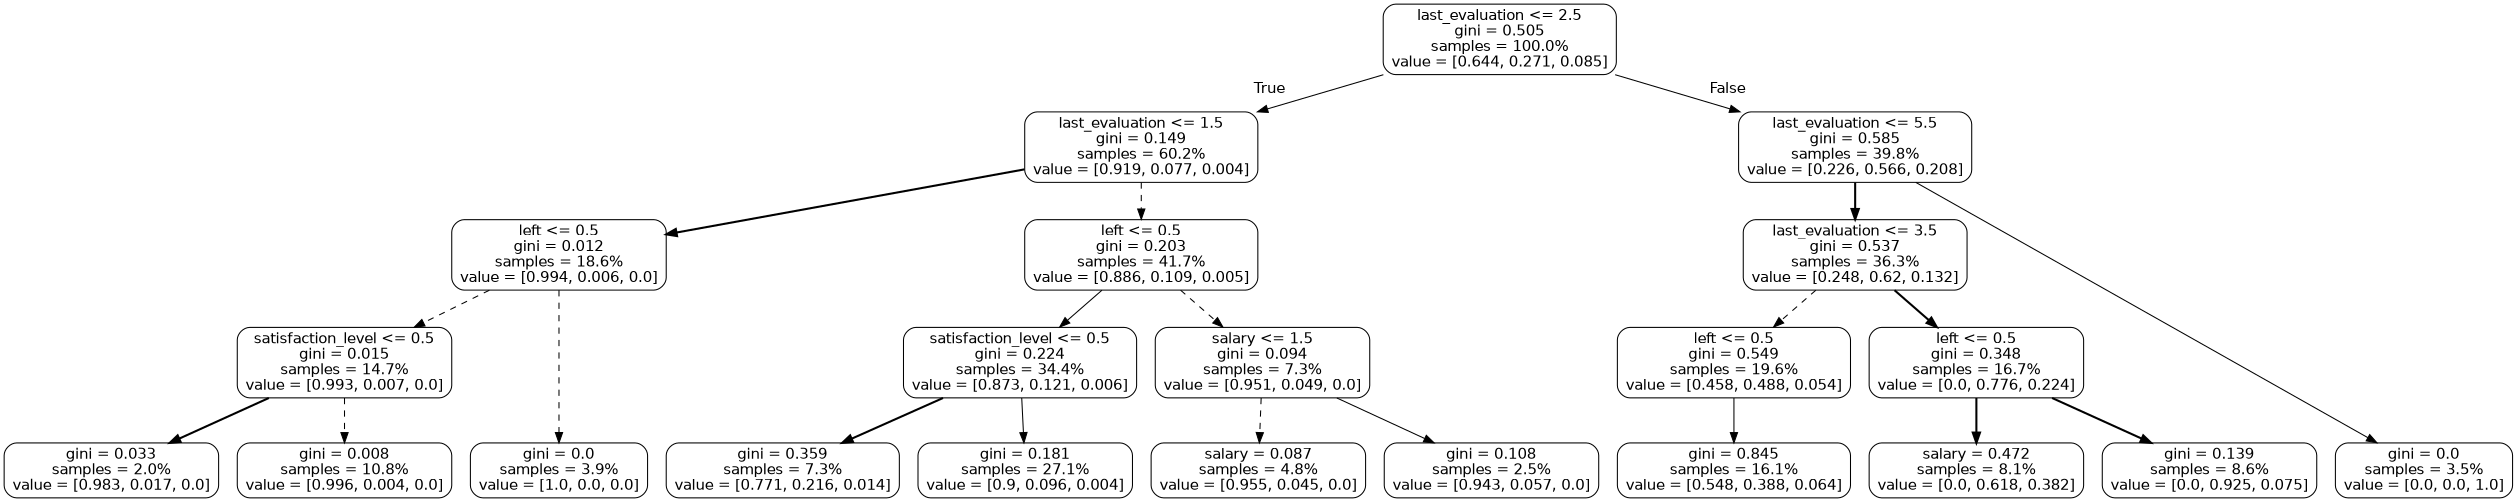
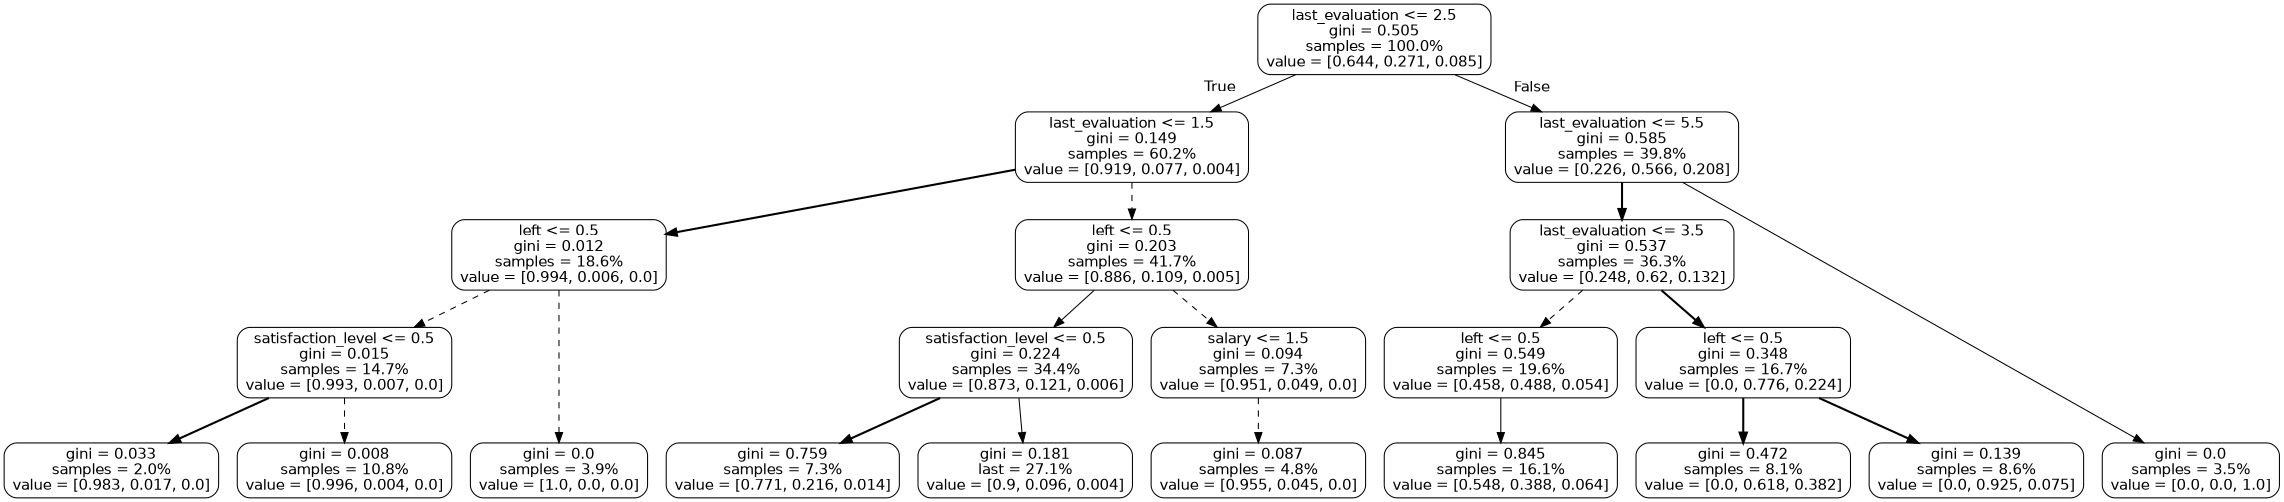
  digraph {
    ranksep=equally
    splines=polyline
    node [color=black fontname=helvetica shape=box style=rounded]
    edge [fontname=helvetica style=solid]
    n1 [label="last_evaluation <= 2.5\ngini = 0.505\nsamples = 100.0%\nvalue = [0.644, 0.271, 0.085]"]
    n2 [label="last_evaluation <= 1.5\ngini = 0.149\nsamples = 60.2%\nvalue = [0.919, 0.077, 0.004]"]
    n3 [label="last_evaluation <= 5.5\ngini = 0.585\nsamples = 39.8%\nvalue = [0.226, 0.566, 0.208]"]
    n4 [label="left <= 0.5\ngini = 0.012\nsamples = 18.6%\nvalue = [0.994, 0.006, 0.0]"]
    n5 [label="left <= 0.5\ngini = 0.203\nsamples = 41.7%\nvalue = [0.886, 0.109, 0.005]"]
    n6 [label="last_evaluation <= 3.5\ngini = 0.537\nsamples = 36.3%\nvalue = [0.248, 0.62, 0.132]"]
    n7 [label="satisfaction_level <= 0.5\ngini = 0.015\nsamples = 14.7%\nvalue = [0.993, 0.007, 0.0]"]
    n8 [label="satisfaction_level <= 0.5\ngini = 0.224\nsamples = 34.4%\nvalue = [0.873, 0.121, 0.006]"]
    n9 [label="salary <= 1.5\ngini = 0.094\nsamples = 7.3%\nvalue = [0.951, 0.049, 0.0]"]
    n10 [label="left <= 0.5\ngini = 0.549\nsamples = 19.6%\nvalue = [0.458, 0.488, 0.054]"]
    n11 [label="left <= 0.5\ngini = 0.348\nsamples = 16.7%\nvalue = [0.0, 0.776, 0.224]"]
    n12 [label="gini = 0.033\nsamples = 2.0%\nvalue = [0.983, 0.017, 0.0]"]
    n13 [label="gini = 0.008\nsamples = 10.8%\nvalue = [0.996, 0.004, 0.0]"]
    n14 [label="gini = 0.0\nsamples = 3.9%\nvalue = [1.0, 0.0, 0.0]"]
-   n15 [label="gini = 0.359\nsamples = 7.3%\nvalue = [0.771, 0.216, 0.014]"]
-   n16 [label="gini = 0.181\nsamples = 27.1%\nvalue = [0.9, 0.096, 0.004]"]
-   n17 [label="salary = 0.087\nsamples = 4.8%\nvalue = [0.955, 0.045, 0.0]"]
-   n18 [label="gini = 0.108\nsamples = 2.5%\nvalue = [0.943, 0.057, 0.0]"]
+   n15 [label="gini = 0.759\nsamples = 7.3%\nvalue = [0.771, 0.216, 0.014]"]
+   n16 [label="gini = 0.181\nlast = 27.1%\nvalue = [0.9, 0.096, 0.004]"]
+   n17 [label="gini = 0.087\nsamples = 4.8%\nvalue = [0.955, 0.045, 0.0]"]
    n19 [label="gini = 0.845\nsamples = 16.1%\nvalue = [0.548, 0.388, 0.064]"]
-   n20 [label="salary = 0.472\nsamples = 8.1%\nvalue = [0.0, 0.618, 0.382]"]
+   n20 [label="gini = 0.472\nsamples = 8.1%\nvalue = [0.0, 0.618, 0.382]"]
    n21 [label="gini = 0.139\nsamples = 8.6%\nvalue = [0.0, 0.925, 0.075]"]
    n22 [label="gini = 0.0\nsamples = 3.5%\nvalue = [0.0, 0.0, 1.0]"]
    subgraph sub_1 {
      rank=same
      n1
    }
    subgraph sub_2 {
      rank=same
      n2
      n3
    }
    subgraph sub_3 {
      rank=same
      n4
      n5
      n6
    }
    subgraph sub_4 {
      rank=same
      n7
      n8
      n9
      n10
      n11
    }
    subgraph sub_5 {
      rank=same
      n12
      n13
      n14
      n15
      n16
      n17
-     n18
      n19
      n20
      n21
      n22
    }
    n1 -> n2 [headlabel=True labelangle=45 labeldistance=2.5]
    n1 -> n3 [headlabel=False labelangle=-45 labeldistance=2.5]
    n2 -> n4 [style=bold]
    n2 -> n5 [style=dashed]
    n3 -> n6 [style=bold]
    n3 -> n22
    n4 -> n7 [style=dashed]
    n4 -> n14 [style=dashed]
    n5 -> n8
    n5 -> n9 [style=dashed]
    n6 -> n10 [style=dashed]
    n6 -> n11 [style=bold]
    n7 -> n12 [style=bold]
    n7 -> n13 [style=dashed]
    n8 -> n15 [style=bold]
    n8 -> n16
    n9 -> n17 [style=dashed]
-   n9 -> n18
    n10 -> n19
    n11 -> n20 [style=bold]
    n11 -> n21 [style=bold]
  }
